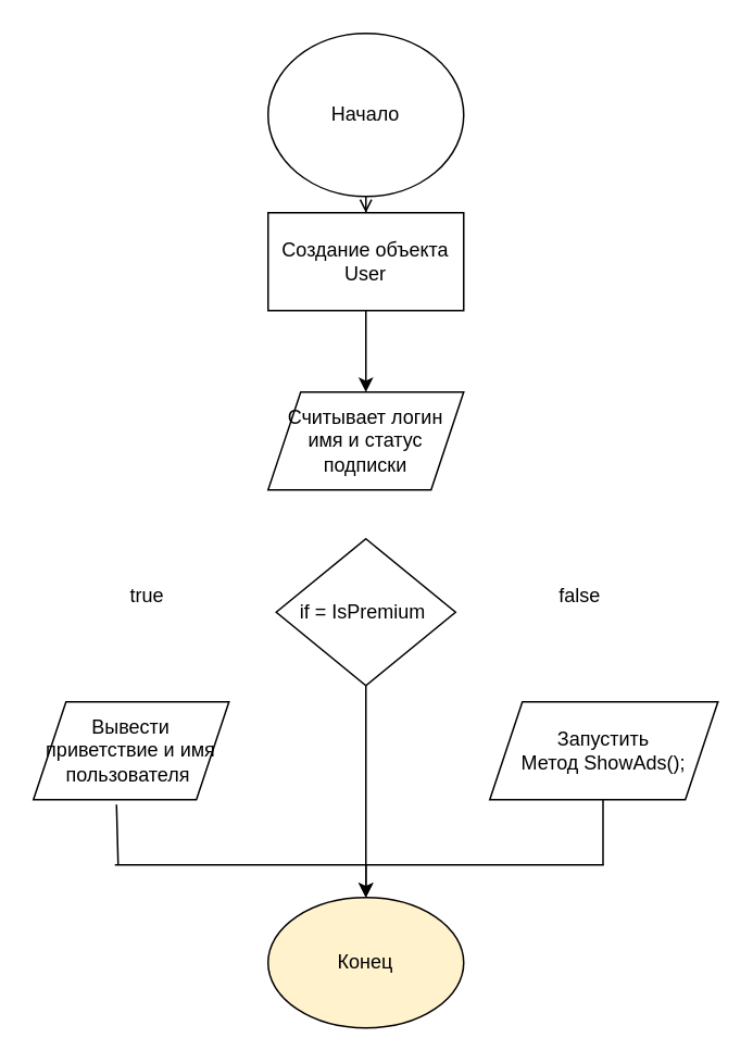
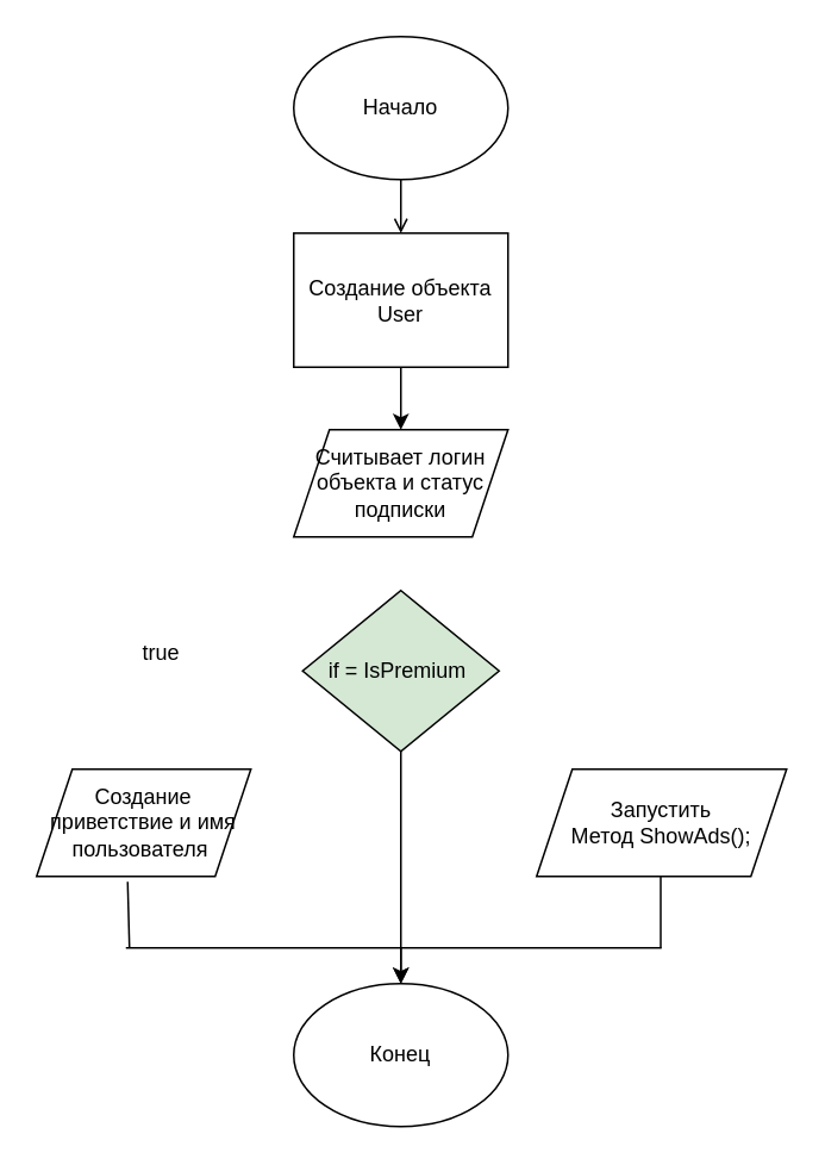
  <mxCell id="0" />
  <mxCell id="1" parent="0" />
  <mxCell id="2" value="" style="edgeStyle=orthogonalEdgeStyle;rounded=0;orthogonalLoop=1;jettySize=auto;html=1;endArrow=open;" edge="1" parent="1" source="3" target="5"><mxGeometry relative="1" as="geometry" /></mxCell>
- <mxCell id="3" value="Начало" style="ellipse;whiteSpace=wrap;html=1;" vertex="1" parent="1"><mxGeometry x="164" y="20" width="120" height="100" as="geometry" /></mxCell>
+ <mxCell id="3" value="Начало" style="ellipse;whiteSpace=wrap;html=1;" vertex="1" parent="1"><mxGeometry x="164" y="20" width="120" height="80" as="geometry" /></mxCell>
  <mxCell id="4" value="" style="edgeStyle=orthogonalEdgeStyle;rounded=0;orthogonalLoop=1;jettySize=auto;html=1;" edge="1" parent="1" source="5" target="6"><mxGeometry relative="1" as="geometry" /></mxCell>
- <mxCell id="5" value="Создание объекта User" style="whiteSpace=wrap;html=1;" vertex="1" parent="1"><mxGeometry x="164" y="130" width="120" height="60" as="geometry" /></mxCell>
- <mxCell id="6" value="Считывает логин имя и статус подписки" style="shape=parallelogram;perimeter=parallelogramPerimeter;whiteSpace=wrap;html=1;fixedSize=1;" vertex="1" parent="1"><mxGeometry x="164" y="240" width="120" height="60" as="geometry" /></mxCell>
+ <mxCell id="5" value="Создание объекта User" style="whiteSpace=wrap;html=1;" vertex="1" parent="1"><mxGeometry x="164" y="130" width="120" height="75" as="geometry" /></mxCell>
+ <mxCell id="6" value="Считывает логин объекта и статус подписки" style="shape=parallelogram;perimeter=parallelogramPerimeter;whiteSpace=wrap;html=1;fixedSize=1;" vertex="1" parent="1"><mxGeometry x="164" y="240" width="120" height="60" as="geometry" /></mxCell>
  <mxCell id="7" value="" style="edgeStyle=orthogonalEdgeStyle;rounded=0;orthogonalLoop=1;jettySize=auto;html=1;" edge="1" parent="1" source="8" target="13"><mxGeometry relative="1" as="geometry" /></mxCell>
- <mxCell id="8" value="if = IsPremium&amp;nbsp;" style="rhombus;whiteSpace=wrap;html=1;" vertex="1" parent="1"><mxGeometry x="169" y="330" width="110" height="90" as="geometry" /></mxCell>
- <mxCell id="9" value="Вывести приветствие и имя пользователя&amp;nbsp;" style="shape=parallelogram;perimeter=parallelogramPerimeter;whiteSpace=wrap;html=1;fixedSize=1;" vertex="1" parent="1"><mxGeometry x="20" y="430" width="120" height="60" as="geometry" /></mxCell>
+ <mxCell id="8" value="if = IsPremium&amp;nbsp;" style="rhombus;whiteSpace=wrap;html=1;fillColor=#d5e8d4;" vertex="1" parent="1"><mxGeometry x="169" y="330" width="110" height="90" as="geometry" /></mxCell>
+ <mxCell id="9" value="Создание приветствие и имя пользователя&amp;nbsp;" style="shape=parallelogram;perimeter=parallelogramPerimeter;whiteSpace=wrap;html=1;fixedSize=1;" vertex="1" parent="1"><mxGeometry x="20" y="430" width="120" height="60" as="geometry" /></mxCell>
  <mxCell id="10" value="Запустить Метод&amp;nbsp;ShowAds();" style="shape=parallelogram;perimeter=parallelogramPerimeter;whiteSpace=wrap;html=1;fixedSize=1;" vertex="1" parent="1"><mxGeometry x="300" y="430" width="140" height="60" as="geometry" /></mxCell>
  <mxCell id="11" value="true" style="text;strokeColor=none;align=center;fillColor=none;html=1;verticalAlign=middle;whiteSpace=wrap;rounded=0;" vertex="1" parent="1"><mxGeometry x="60" y="350" width="60" height="30" as="geometry" /></mxCell>
- <mxCell id="12" value="false" style="text;html=1;align=center;verticalAlign=middle;resizable=0;points=[];autosize=1;strokeColor=none;fillColor=none;" vertex="1" parent="1"><mxGeometry x="330" y="350" width="50" height="30" as="geometry" /></mxCell>
- <mxCell id="13" value="Конец" style="ellipse;whiteSpace=wrap;html=1;fillColor=#fff2cc;" vertex="1" parent="1"><mxGeometry x="164" y="550" width="120" height="80" as="geometry" /></mxCell>
+ <mxCell id="13" value="Конец" style="ellipse;whiteSpace=wrap;html=1;" vertex="1" parent="1"><mxGeometry x="164" y="550" width="120" height="80" as="geometry" /></mxCell>
  <mxCell id="14" value="" style="endArrow=none;html=1;rounded=0;" edge="1" parent="1"><mxGeometry width="50" height="50" relative="1" as="geometry"><mxPoint x="70" y="530" as="sourcePoint" /><mxPoint x="370" y="530" as="targetPoint" /></mxGeometry></mxCell>
  <mxCell id="15" value="" style="endArrow=none;html=1;rounded=0;" edge="1" parent="1"><mxGeometry width="50" height="50" relative="1" as="geometry"><mxPoint x="369.5" y="530" as="sourcePoint" /><mxPoint x="369.5" y="490" as="targetPoint" /></mxGeometry></mxCell>
  <mxCell id="16" value="" style="endArrow=none;html=1;rounded=0;exitX=0.425;exitY=1.05;exitDx=0;exitDy=0;exitPerimeter=0;" edge="1" parent="1" source="9"><mxGeometry width="50" height="50" relative="1" as="geometry"><mxPoint x="72" y="640" as="sourcePoint" /><mxPoint x="72" y="530" as="targetPoint" /></mxGeometry></mxCell>
  <mxCell id="17" value="" style="endArrow=classic;html=1;rounded=0;entryX=0.5;entryY=0;entryDx=0;entryDy=0;" edge="1" parent="1" target="13"><mxGeometry width="50" height="50" relative="1" as="geometry"><mxPoint x="224" y="530" as="sourcePoint" /><mxPoint x="250" y="510" as="targetPoint" /></mxGeometry></mxCell>
